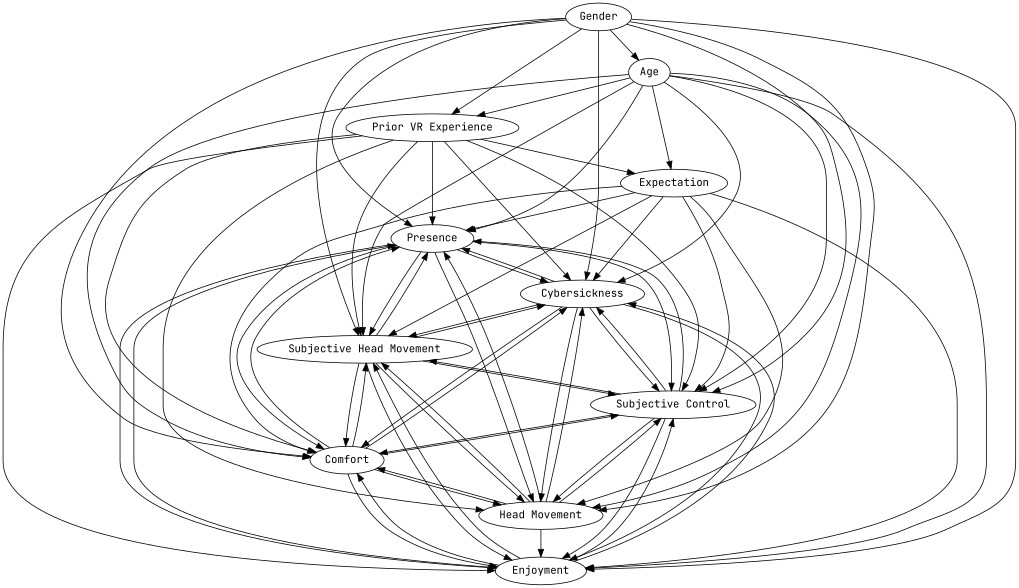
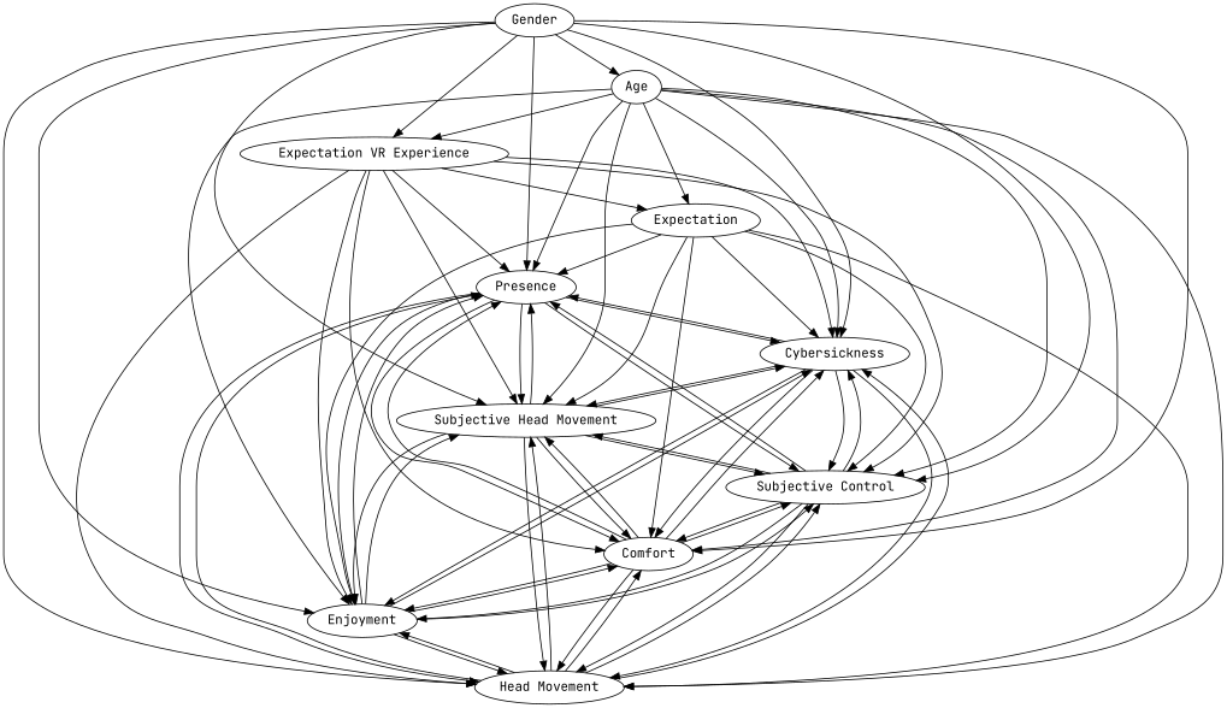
  digraph {
    fontname="JetBrains Mono"
    node [fontname="JetBrains Mono"]
    edge [fontname="JetBrains Mono" type=m]
    Presence
    Cybersickness
    "Head Movement"
    Enjoyment
    Comfort
    "Subjective Control"
    "Subjective Head Movement"
    Gender
-   "Prior VR Experience"
+   "Prior VR Experience" [label="Expectation VR Experience"]
    Age
    Expectation
    Presence -> Cybersickness [type=sp]
    Presence -> "Head Movement"
    Presence -> Enjoyment
    Presence -> Comfort
    Presence -> "Subjective Control"
    Presence -> "Subjective Head Movement"
    Cybersickness -> Presence
    Cybersickness -> "Head Movement" [type=sn]
    Cybersickness -> Enjoyment
    Cybersickness -> Comfort
    Cybersickness -> "Subjective Control"
    Cybersickness -> "Subjective Head Movement"
    "Head Movement" -> Presence
    "Head Movement" -> Cybersickness
    "Head Movement" -> Enjoyment
    "Head Movement" -> Comfort [type=sp]
    "Head Movement" -> "Subjective Control"
    "Head Movement" -> "Subjective Head Movement" [type=a]
    Enjoyment -> Presence [type=sp]
    Enjoyment -> Cybersickness [type=sp]
+   Enjoyment -> "Head Movement"
    Enjoyment -> Comfort
    Enjoyment -> "Subjective Control"
    Enjoyment -> "Subjective Head Movement"
    Comfort -> Presence
    Comfort -> Cybersickness
    Comfort -> "Head Movement"
    Comfort -> Enjoyment
    Comfort -> "Subjective Control"
    Comfort -> "Subjective Head Movement"
    "Subjective Control" -> Presence [type=sp]
    "Subjective Control" -> Cybersickness
    "Subjective Control" -> "Head Movement"
    "Subjective Control" -> Enjoyment
    "Subjective Control" -> Comfort
    "Subjective Control" -> "Subjective Head Movement"
    "Subjective Head Movement" -> Presence
    "Subjective Head Movement" -> Cybersickness
    "Subjective Head Movement" -> "Head Movement" [type=a]
    "Subjective Head Movement" -> Enjoyment
    "Subjective Head Movement" -> Comfort
    "Subjective Head Movement" -> "Subjective Control"
    Gender -> Presence
    Gender -> Cybersickness
    Gender -> "Head Movement"
    Gender -> Enjoyment
    Gender -> Comfort
    Gender -> "Subjective Control"
    Gender -> "Subjective Head Movement"
    Gender -> "Prior VR Experience"
    Gender -> Age
    "Prior VR Experience" -> Presence
    "Prior VR Experience" -> Cybersickness
    "Prior VR Experience" -> "Head Movement"
    "Prior VR Experience" -> Enjoyment
    "Prior VR Experience" -> Comfort
    "Prior VR Experience" -> "Subjective Control" [type=sn]
    "Prior VR Experience" -> "Subjective Head Movement"
    "Prior VR Experience" -> Expectation
    Age -> Presence [type=sn]
    Age -> Cybersickness
    Age -> "Head Movement" [type=a]
    Age -> Enjoyment [type=sn]
    Age -> Comfort
    Age -> "Subjective Control" [type=sp]
    Age -> "Subjective Head Movement"
    Age -> "Prior VR Experience"
    Age -> Expectation
    Expectation -> Presence
    Expectation -> Cybersickness
    Expectation -> "Head Movement"
    Expectation -> Enjoyment
    Expectation -> Comfort
    Expectation -> "Subjective Control"
    Expectation -> "Subjective Head Movement"
  }
